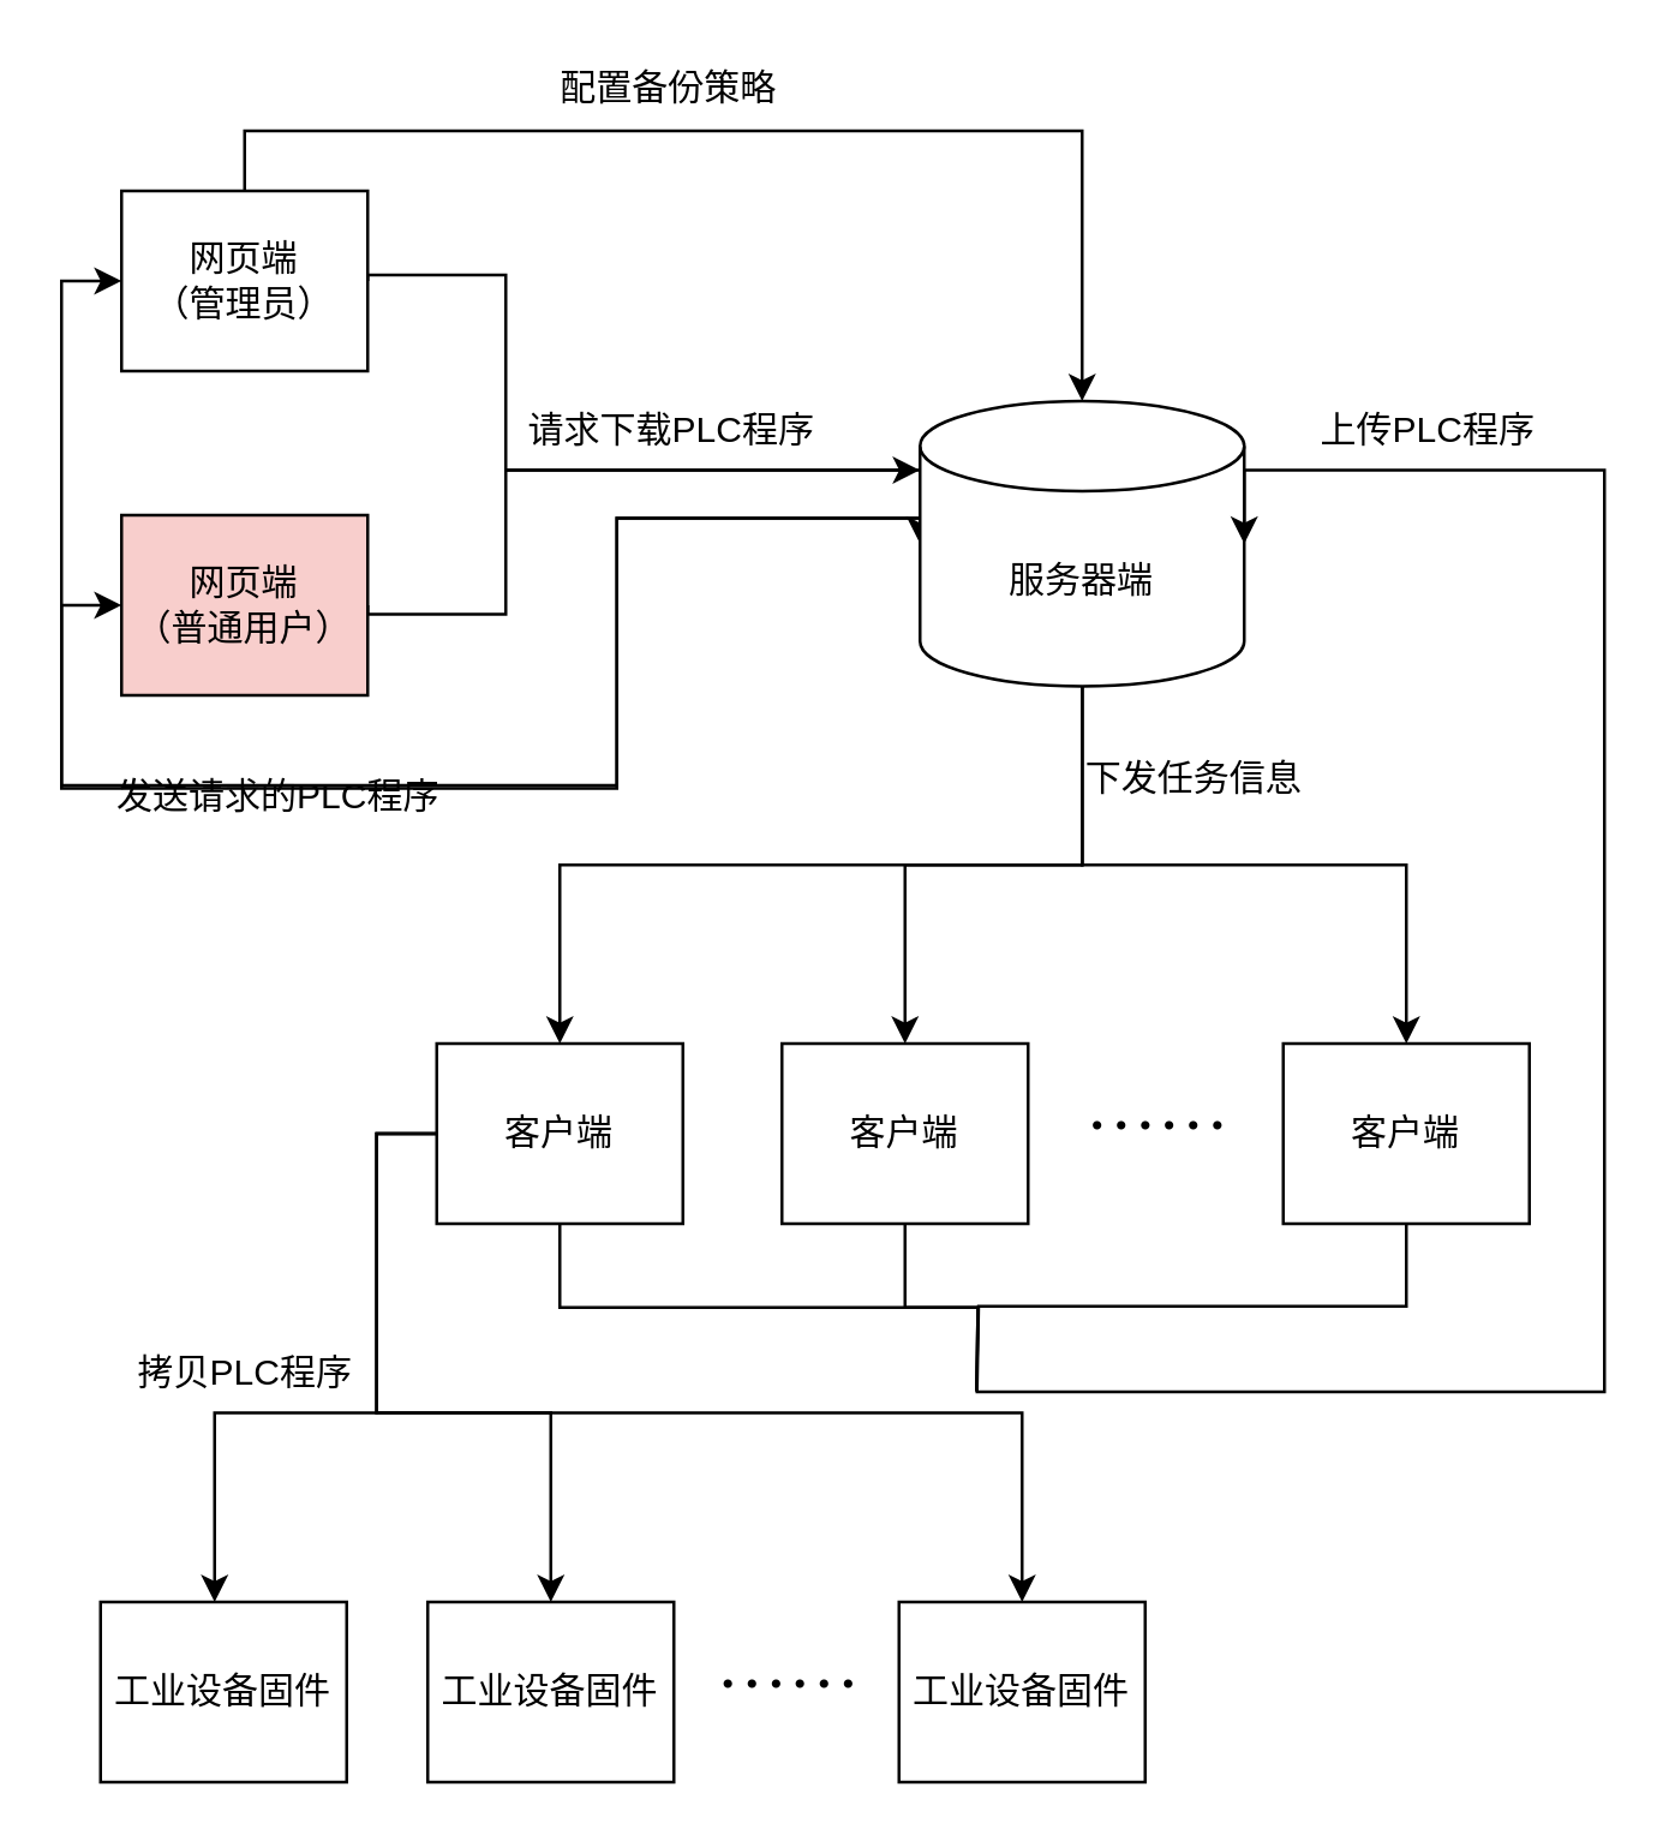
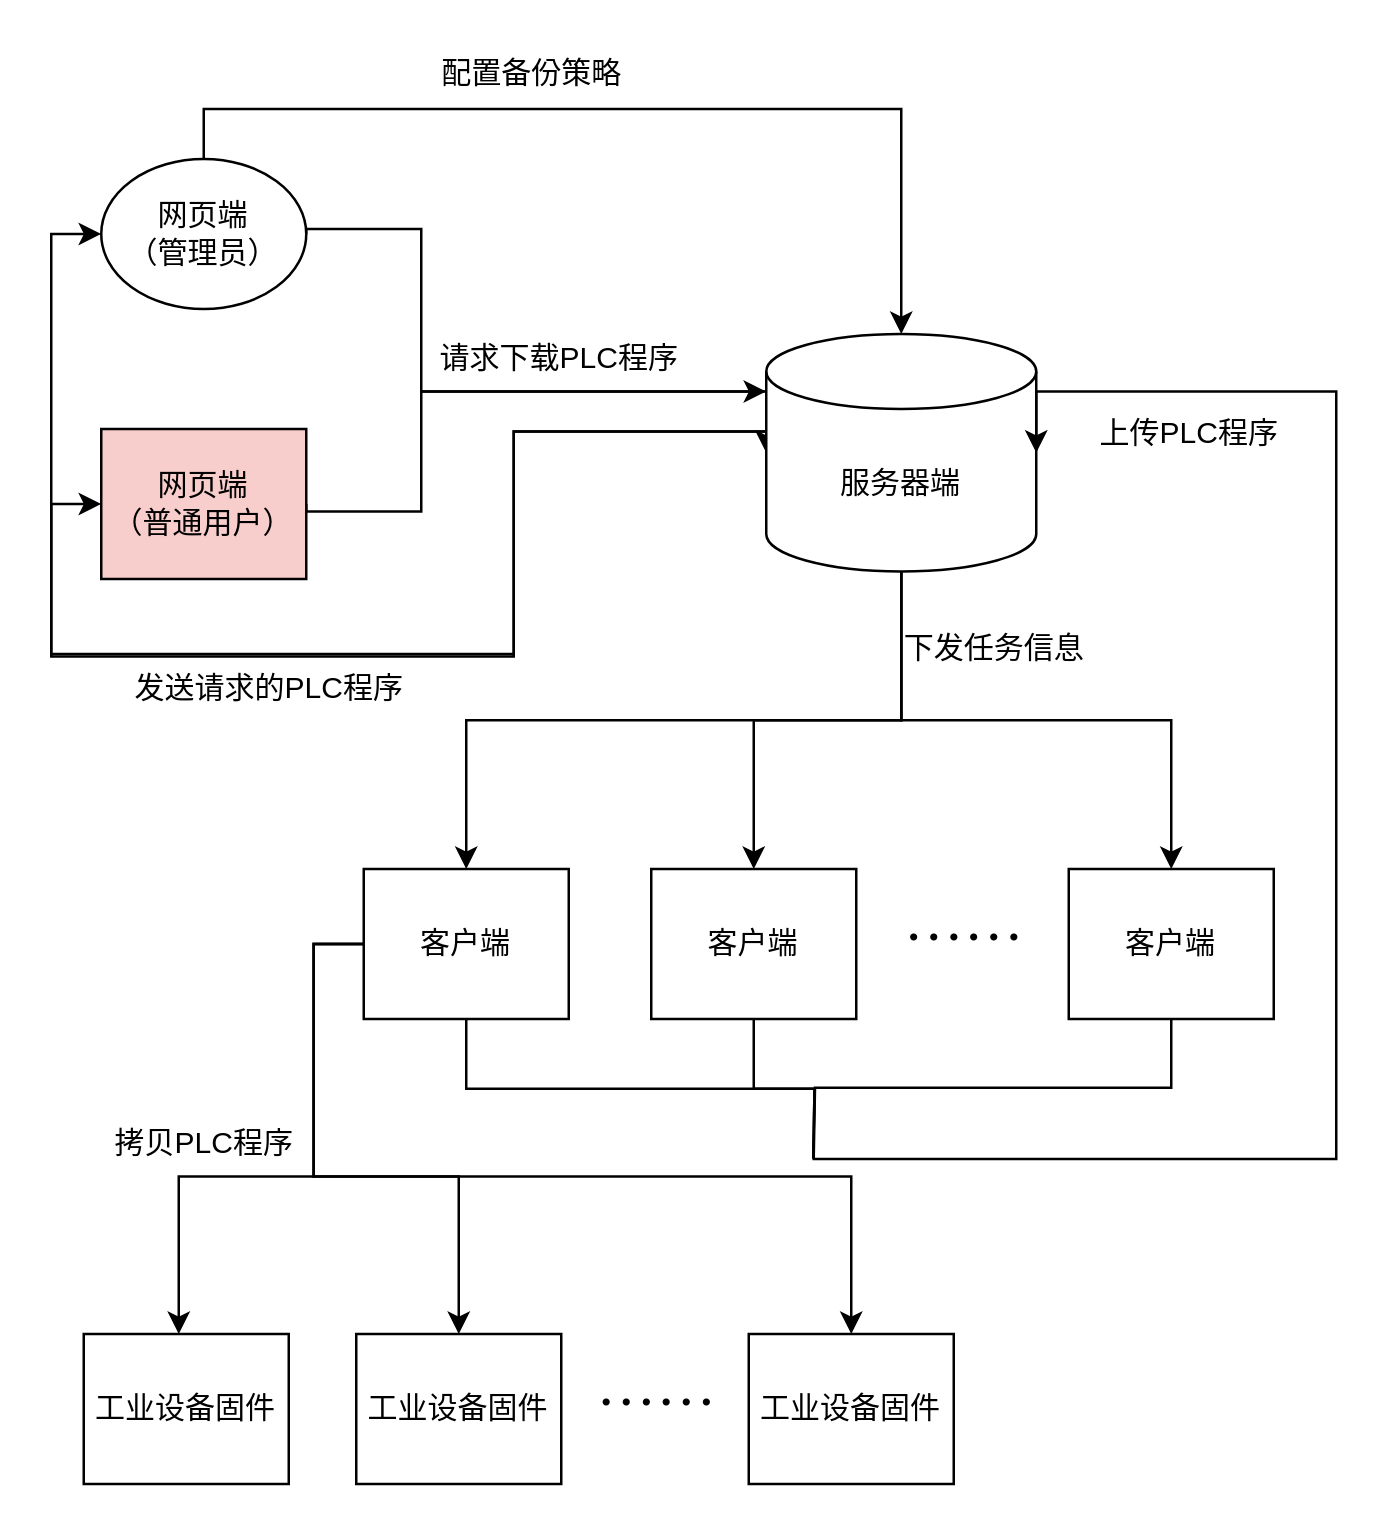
  <mxCell id="0" />
  <mxCell id="1" parent="0" />
  <mxCell id="2" style="edgeStyle=orthogonalEdgeStyle;rounded=0;orthogonalLoop=1;jettySize=auto;html=1;exitX=1;exitY=0.5;exitDx=0;exitDy=0;entryX=0;entryY=0.5;entryDx=0;entryDy=0;entryPerimeter=0;" edge="1" parent="1" source="4" target="12"><mxGeometry relative="1" as="geometry"><Array as="points"><mxPoint x="122" y="91" /><mxPoint x="168" y="91" /><mxPoint x="168" y="156" /></Array></mxGeometry></mxCell>
  <mxCell id="3" style="edgeStyle=orthogonalEdgeStyle;rounded=0;orthogonalLoop=1;jettySize=auto;html=1;exitX=0.5;exitY=0;exitDx=0;exitDy=0;entryX=0.5;entryY=0;entryDx=0;entryDy=0;entryPerimeter=0;" edge="1" parent="1" source="4" target="12"><mxGeometry relative="1" as="geometry" /></mxCell>
- <mxCell id="4" value="网页端&lt;br&gt;（管理员）" style="rounded=0;whiteSpace=wrap;html=1;" vertex="1" parent="1"><mxGeometry x="40" y="63" width="82" height="60" as="geometry" /></mxCell>
+ <mxCell id="4" value="网页端&lt;br&gt;（管理员）" style="ellipse;whiteSpace=wrap;html=1;" vertex="1" parent="1"><mxGeometry x="40" y="63" width="82" height="60" as="geometry" /></mxCell>
  <mxCell id="5" style="edgeStyle=orthogonalEdgeStyle;rounded=0;orthogonalLoop=1;jettySize=auto;html=1;exitX=1;exitY=0.5;exitDx=0;exitDy=0;" edge="1" parent="1" source="6" target="12"><mxGeometry relative="1" as="geometry"><Array as="points"><mxPoint x="122" y="204" /><mxPoint x="168" y="204" /><mxPoint x="168" y="156" /></Array></mxGeometry></mxCell>
  <mxCell id="6" value="网页端&lt;br&gt;（普通用户）" style="rounded=0;whiteSpace=wrap;html=1;fillColor=#f8cecc;" vertex="1" parent="1"><mxGeometry x="40" y="171" width="82" height="60" as="geometry" /></mxCell>
  <mxCell id="7" style="edgeStyle=orthogonalEdgeStyle;rounded=0;orthogonalLoop=1;jettySize=auto;html=1;exitX=0;exitY=0;exitDx=0;exitDy=63.75;exitPerimeter=0;entryX=0;entryY=0.5;entryDx=0;entryDy=0;" edge="1" parent="1" source="12" target="6"><mxGeometry relative="1" as="geometry"><Array as="points"><mxPoint x="205" y="172" /><mxPoint x="205" y="261" /><mxPoint x="20" y="261" /><mxPoint x="20" y="201" /></Array></mxGeometry></mxCell>
  <mxCell id="8" style="edgeStyle=orthogonalEdgeStyle;rounded=0;orthogonalLoop=1;jettySize=auto;html=1;exitX=0;exitY=0;exitDx=0;exitDy=63.75;exitPerimeter=0;entryX=0;entryY=0.5;entryDx=0;entryDy=0;" edge="1" parent="1" source="12" target="4"><mxGeometry relative="1" as="geometry"><Array as="points"><mxPoint x="205" y="172" /><mxPoint x="205" y="262" /><mxPoint x="20" y="262" /><mxPoint x="20" y="93" /></Array></mxGeometry></mxCell>
  <mxCell id="9" style="edgeStyle=orthogonalEdgeStyle;rounded=0;orthogonalLoop=1;jettySize=auto;html=1;exitX=0.5;exitY=1;exitDx=0;exitDy=0;exitPerimeter=0;entryX=0.5;entryY=0;entryDx=0;entryDy=0;fontFamily=Comic Sans MS;fontSize=24;" edge="1" parent="1" source="12" target="20"><mxGeometry relative="1" as="geometry" /></mxCell>
  <mxCell id="10" style="edgeStyle=orthogonalEdgeStyle;rounded=0;orthogonalLoop=1;jettySize=auto;html=1;exitX=0.5;exitY=1;exitDx=0;exitDy=0;exitPerimeter=0;fontFamily=Comic Sans MS;fontSize=24;" edge="1" parent="1" source="12" target="22"><mxGeometry relative="1" as="geometry" /></mxCell>
  <mxCell id="11" style="edgeStyle=orthogonalEdgeStyle;rounded=0;orthogonalLoop=1;jettySize=auto;html=1;exitX=0.5;exitY=1;exitDx=0;exitDy=0;exitPerimeter=0;fontFamily=Comic Sans MS;fontSize=24;" edge="1" parent="1" source="12" target="24"><mxGeometry relative="1" as="geometry" /></mxCell>
  <mxCell id="12" value="服务器端" style="shape=cylinder3;whiteSpace=wrap;html=1;boundedLbl=1;backgroundOutline=1;size=15;" vertex="1" parent="1"><mxGeometry x="306" y="133" width="108" height="95" as="geometry" /></mxCell>
  <mxCell id="13" value="请求下载PLC程序" style="text;html=1;resizable=0;autosize=1;align=center;verticalAlign=middle;points=[];fillColor=none;strokeColor=none;rounded=0;" vertex="1" parent="1"><mxGeometry x="170" y="134" width="105" height="18" as="geometry" /></mxCell>
- <mxCell id="14" value="发送请求的PLC程序" style="text;html=1;resizable=0;autosize=1;align=center;verticalAlign=middle;points=[];fillColor=none;strokeColor=none;rounded=0;" vertex="1" parent="1"><mxGeometry x="33" y="256" width="117" height="18" as="geometry" /></mxCell>
- <mxCell id="15" value="配置备份策略" style="text;html=1;resizable=0;autosize=1;align=center;verticalAlign=middle;points=[];fillColor=none;strokeColor=none;rounded=0;" vertex="1" parent="1"><mxGeometry x="181" y="20" width="82" height="18" as="geometry" /></mxCell>
+ <mxCell id="14" value="发送请求的PLC程序" style="text;html=1;resizable=0;autosize=1;align=center;verticalAlign=middle;points=[];fillColor=none;strokeColor=none;rounded=0;" vertex="1" parent="1"><mxGeometry x="48" y="266" width="117" height="18" as="geometry" /></mxCell>
+ <mxCell id="15" value="配置备份策略" style="text;html=1;resizable=0;autosize=1;align=center;verticalAlign=middle;points=[];fillColor=none;strokeColor=none;rounded=0;" vertex="1" parent="1"><mxGeometry x="171" y="20" width="82" height="18" as="geometry" /></mxCell>
  <mxCell id="16" style="edgeStyle=orthogonalEdgeStyle;rounded=0;orthogonalLoop=1;jettySize=auto;html=1;exitX=0.5;exitY=1;exitDx=0;exitDy=0;fontFamily=Comic Sans MS;fontSize=24;endArrow=none;endFill=0;elbow=vertical;" edge="1" parent="1" source="20"><mxGeometry relative="1" as="geometry"><mxPoint x="324.8" y="462.8" as="targetPoint" /></mxGeometry></mxCell>
  <mxCell id="17" style="edgeStyle=orthogonalEdgeStyle;rounded=0;orthogonalLoop=1;jettySize=auto;html=1;exitX=0;exitY=0.5;exitDx=0;exitDy=0;fontFamily=Comic Sans MS;fontSize=24;endArrow=classic;endFill=1;elbow=vertical;" edge="1" parent="1" source="20" target="29"><mxGeometry relative="1" as="geometry"><Array as="points"><mxPoint x="125" y="377" /><mxPoint x="125" y="470" /><mxPoint x="71" y="470" /></Array></mxGeometry></mxCell>
  <mxCell id="18" style="edgeStyle=orthogonalEdgeStyle;rounded=0;orthogonalLoop=1;jettySize=auto;html=1;exitX=0;exitY=0.5;exitDx=0;exitDy=0;entryX=0.5;entryY=0;entryDx=0;entryDy=0;fontFamily=Comic Sans MS;fontSize=24;endArrow=classic;endFill=1;elbow=vertical;" edge="1" parent="1" source="20" target="30"><mxGeometry relative="1" as="geometry" /></mxCell>
  <mxCell id="19" style="edgeStyle=orthogonalEdgeStyle;rounded=0;orthogonalLoop=1;jettySize=auto;html=1;exitX=0;exitY=0.5;exitDx=0;exitDy=0;fontFamily=Comic Sans MS;fontSize=24;endArrow=classic;endFill=1;elbow=vertical;" edge="1" parent="1" source="20" target="31"><mxGeometry relative="1" as="geometry" /></mxCell>
  <mxCell id="20" value="客户端" style="rounded=0;whiteSpace=wrap;html=1;" vertex="1" parent="1"><mxGeometry x="145" y="347" width="82" height="60" as="geometry" /></mxCell>
  <mxCell id="21" style="edgeStyle=orthogonalEdgeStyle;rounded=0;orthogonalLoop=1;jettySize=auto;html=1;exitX=0.5;exitY=1;exitDx=0;exitDy=0;fontFamily=Comic Sans MS;fontSize=24;endArrow=none;endFill=0;elbow=vertical;" edge="1" parent="1" source="22"><mxGeometry relative="1" as="geometry"><mxPoint x="324.8" y="462.8" as="targetPoint" /></mxGeometry></mxCell>
  <mxCell id="22" value="客户端" style="rounded=0;whiteSpace=wrap;html=1;" vertex="1" parent="1"><mxGeometry x="260" y="347" width="82" height="60" as="geometry" /></mxCell>
  <mxCell id="23" style="edgeStyle=orthogonalEdgeStyle;rounded=0;orthogonalLoop=1;jettySize=auto;html=1;exitX=0.5;exitY=1;exitDx=0;exitDy=0;fontFamily=Comic Sans MS;fontSize=24;endArrow=none;endFill=0;elbow=vertical;" edge="1" parent="1" source="24"><mxGeometry relative="1" as="geometry"><mxPoint x="325" y="462" as="targetPoint" /></mxGeometry></mxCell>
  <mxCell id="24" value="客户端" style="rounded=0;whiteSpace=wrap;html=1;" vertex="1" parent="1"><mxGeometry x="427" y="347" width="82" height="60" as="geometry" /></mxCell>
  <mxCell id="25" value="&lt;font face=&quot;Comic Sans MS&quot; style=&quot;font-size: 24px&quot;&gt;……&lt;/font&gt;" style="text;html=1;resizable=0;autosize=1;align=center;verticalAlign=middle;points=[];fillColor=none;strokeColor=none;rounded=0;" vertex="1" parent="1"><mxGeometry x="363" y="356" width="43" height="23" as="geometry" /></mxCell>
  <mxCell id="26" style="edgeStyle=orthogonalEdgeStyle;rounded=0;orthogonalLoop=1;jettySize=auto;html=1;exitX=0.5;exitY=0;exitDx=0;exitDy=0;entryX=1;entryY=0.5;entryDx=0;entryDy=0;entryPerimeter=0;fontFamily=Comic Sans MS;fontSize=24;endArrow=classic;endFill=1;elbow=vertical;" edge="1" parent="1" target="12"><mxGeometry relative="1" as="geometry"><mxPoint x="325" y="461" as="sourcePoint" /><Array as="points"><mxPoint x="325" y="463" /><mxPoint x="534" y="463" /><mxPoint x="534" y="156" /></Array></mxGeometry></mxCell>
  <mxCell id="27" value="下发任务信息" style="text;html=1;resizable=0;autosize=1;align=center;verticalAlign=middle;points=[];fillColor=none;strokeColor=none;rounded=0;" vertex="1" parent="1"><mxGeometry x="356" y="250" width="82" height="18" as="geometry" /></mxCell>
- <mxCell id="28" value="上传PLC程序" style="text;html=1;resizable=0;autosize=1;align=center;verticalAlign=middle;points=[];fillColor=none;strokeColor=none;rounded=0;" vertex="1" parent="1"><mxGeometry x="434" y="134" width="81" height="18" as="geometry" /></mxCell>
+ <mxCell id="28" value="上传PLC程序" style="text;html=1;resizable=0;autosize=1;align=center;verticalAlign=middle;points=[];fillColor=none;strokeColor=none;rounded=0;" vertex="1" parent="1"><mxGeometry x="434" y="164" width="81" height="18" as="geometry" /></mxCell>
  <mxCell id="29" value="工业设备固件" style="rounded=0;whiteSpace=wrap;html=1;" vertex="1" parent="1"><mxGeometry x="33" y="533" width="82" height="60" as="geometry" /></mxCell>
  <mxCell id="30" value="工业设备固件" style="rounded=0;whiteSpace=wrap;html=1;" vertex="1" parent="1"><mxGeometry x="142" y="533" width="82" height="60" as="geometry" /></mxCell>
  <mxCell id="31" value="工业设备固件" style="rounded=0;whiteSpace=wrap;html=1;" vertex="1" parent="1"><mxGeometry x="299" y="533" width="82" height="60" as="geometry" /></mxCell>
  <mxCell id="32" value="&lt;font face=&quot;Comic Sans MS&quot; style=&quot;font-size: 24px&quot;&gt;……&lt;/font&gt;" style="text;html=1;resizable=0;autosize=1;align=center;verticalAlign=middle;points=[];fillColor=none;strokeColor=none;rounded=0;" vertex="1" parent="1"><mxGeometry x="240" y="542" width="43" height="23" as="geometry" /></mxCell>
  <mxCell id="33" value="拷贝PLC程序" style="text;html=1;resizable=0;autosize=1;align=center;verticalAlign=middle;points=[];fillColor=none;strokeColor=none;rounded=0;" vertex="1" parent="1"><mxGeometry x="40" y="448" width="81" height="18" as="geometry" /></mxCell>
